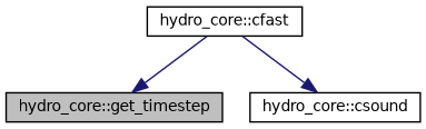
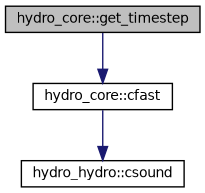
  digraph {
    rankdir=TB
    node [color=black fillcolor=white fontname=Helvetica fontsize=10 shape=record style=filled]
    edge [color=midnightblue fontname=Helvetica fontsize=10 labelfontname=Helvetica labelfontsize=10 style=solid]
    n1 [fillcolor=grey75 fontcolor=black height=0.2 label="hydro_core::get_timestep" width=0.4]
    n2 [height=0.2 label="hydro_core::cfast" width=0.4]
-   n3 [height=0.2 label="hydro_core::csound" width=0.4]
-   n2 -> n1
+   n3 [height=0.2 label="hydro_hydro::csound" width=0.4]
+   n1 -> n2
    n2 -> n3
  }
